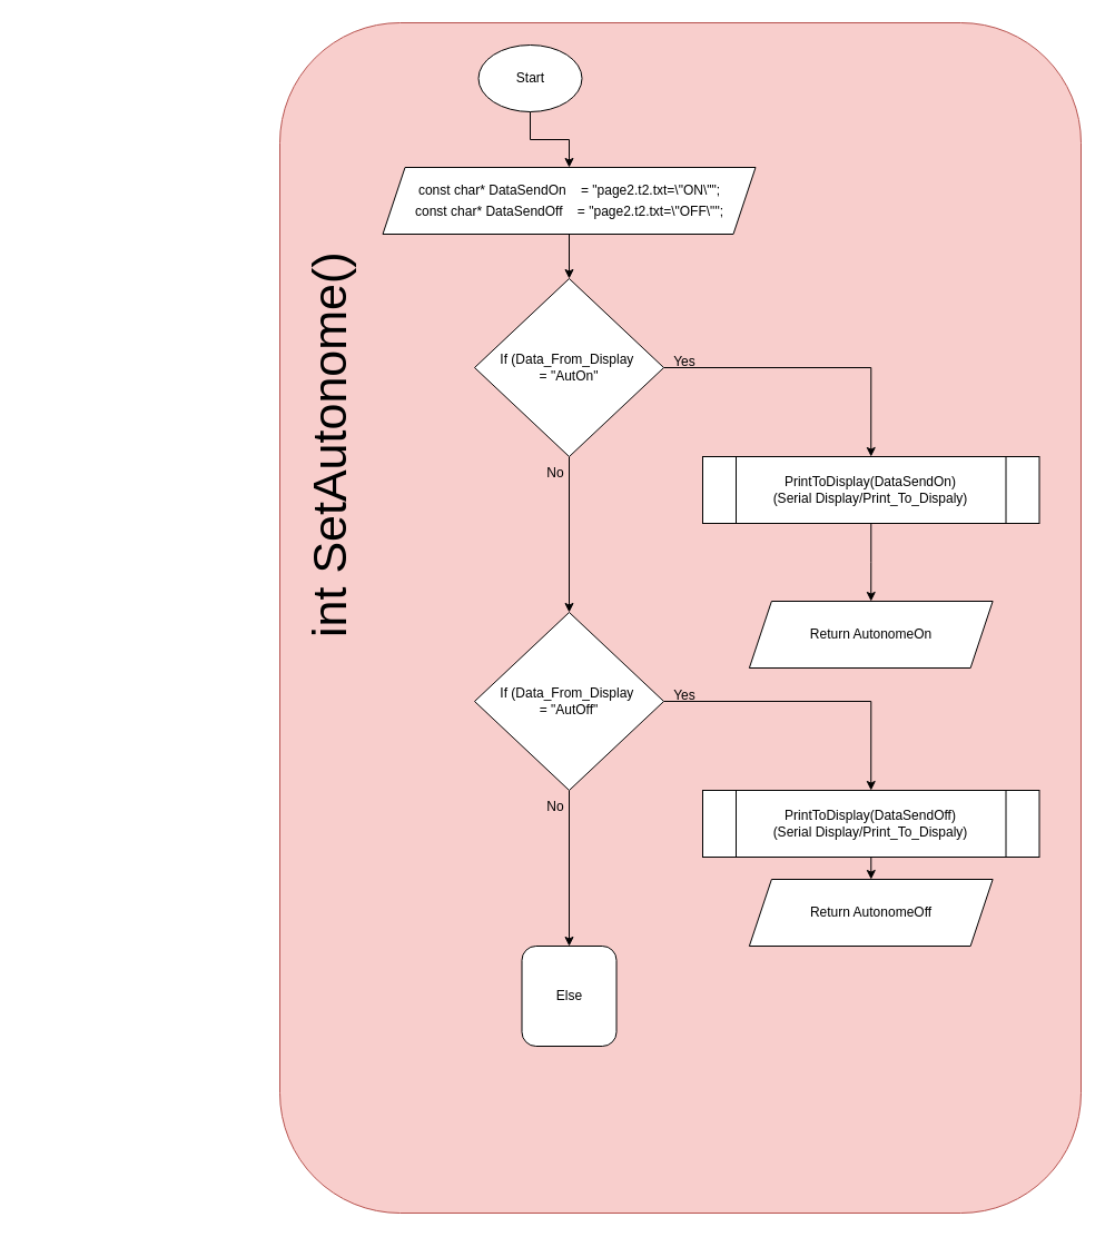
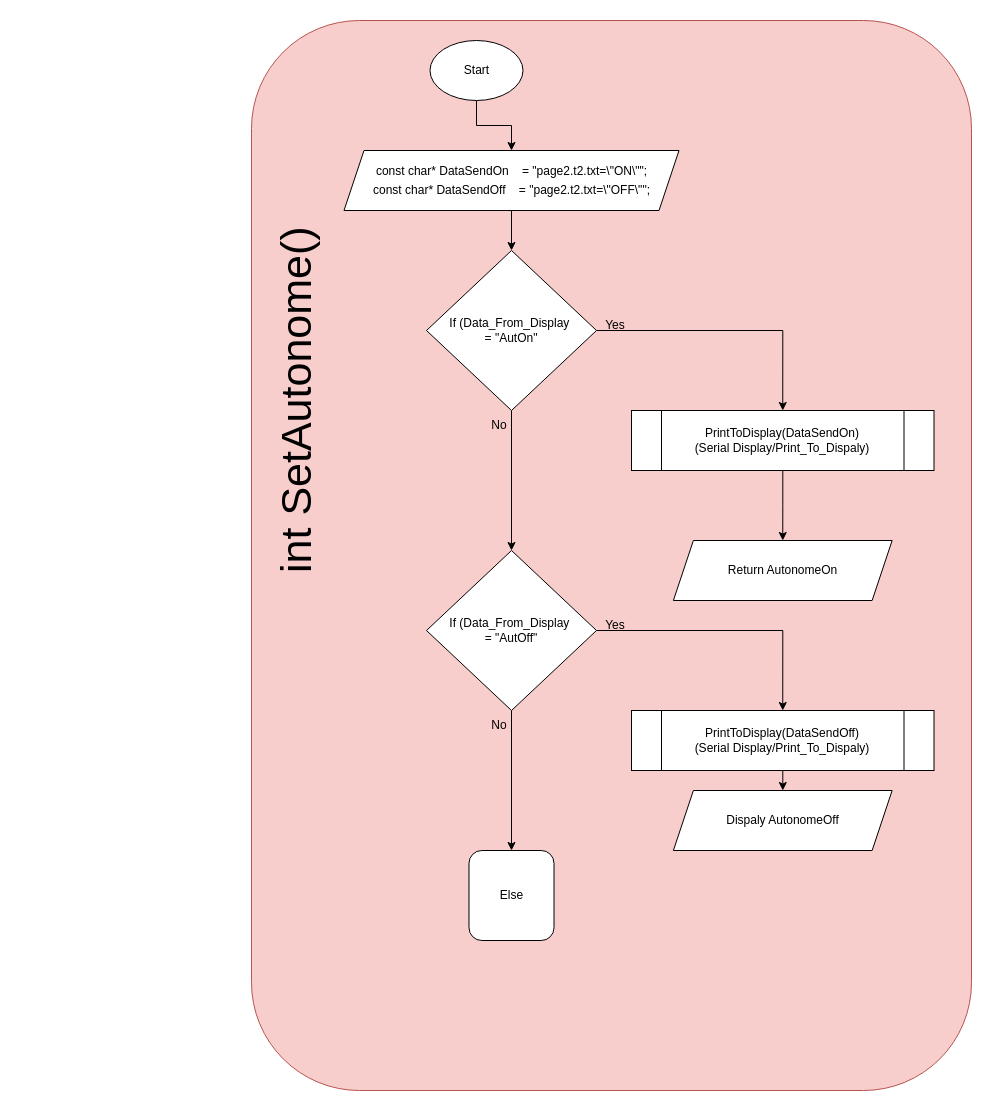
  <mxCell id="0" />
  <mxCell id="1" parent="0" />
  <mxCell id="2" value="" style="rounded=1;whiteSpace=wrap;html=1;fillColor=#f8cecc;strokeColor=#b85450;" parent="1" vertex="1"><mxGeometry x="251" width="720" height="1070" as="geometry" y="20" /></mxCell>
  <mxCell id="3" style="edgeStyle=orthogonalEdgeStyle;rounded=0;orthogonalLoop=1;jettySize=auto;html=1;entryX=0.5;entryY=0;entryDx=0;entryDy=0;" parent="1" source="4" target="7" edge="1"><mxGeometry relative="1" as="geometry" /></mxCell>
  <mxCell id="4" value="Start" style="ellipse;whiteSpace=wrap;html=1;" parent="1" vertex="1"><mxGeometry x="429.5" y="40" width="93" height="60" as="geometry" /></mxCell>
  <mxCell id="5" value="&lt;font style=&quot;font-size: 43px;&quot;&gt;int SetAutonome()&lt;/font&gt;" style="text;html=1;align=center;verticalAlign=middle;whiteSpace=wrap;rounded=0;rotation=-90;" parent="1" vertex="1"><mxGeometry x="20.69" y="360" width="550" height="80" as="geometry" /></mxCell>
  <mxCell id="6" value="" style="edgeStyle=orthogonalEdgeStyle;rounded=0;orthogonalLoop=1;jettySize=auto;html=1;" parent="1" source="7" target="10" edge="1"><mxGeometry relative="1" as="geometry" /></mxCell>
  <mxCell id="7" value="&lt;div style=&quot;&quot;&gt;&lt;div style=&quot;line-height: 19px; white-space: pre;&quot;&gt;&lt;div style=&quot;&quot;&gt;&lt;font style=&quot;font-size: 12px;&quot; face=&quot;Helvetica&quot;&gt;const char* DataSendOn &amp;nbsp; &amp;nbsp;= &quot;page2.t2.txt=\&quot;ON\&quot;&quot;;&lt;/font&gt;&lt;/div&gt;&lt;div style=&quot;&quot;&gt;&lt;span style=&quot;background-color: initial;&quot;&gt;const char* DataSendOff &amp;nbsp; &amp;nbsp;= &quot;page2.t2.txt=\&quot;OFF\&quot;&quot;;&lt;/span&gt;&lt;/div&gt;&lt;/div&gt;&lt;/div&gt;" style="shape=parallelogram;perimeter=parallelogramPerimeter;whiteSpace=wrap;html=1;fixedSize=1;" parent="1" vertex="1"><mxGeometry x="343.5" y="150" width="335" height="60" as="geometry" /></mxCell>
  <mxCell id="8" style="edgeStyle=orthogonalEdgeStyle;rounded=0;orthogonalLoop=1;jettySize=auto;html=1;entryX=0.5;entryY=0;entryDx=0;entryDy=0;" parent="1" source="10" target="12" edge="1"><mxGeometry relative="1" as="geometry" /></mxCell>
  <mxCell id="9" style="edgeStyle=orthogonalEdgeStyle;rounded=0;orthogonalLoop=1;jettySize=auto;html=1;entryX=0.5;entryY=0;entryDx=0;entryDy=0;" parent="1" source="10" target="16" edge="1"><mxGeometry relative="1" as="geometry" /></mxCell>
  <mxCell id="10" value="If (Data_From_Display&amp;nbsp;&lt;div&gt;= &quot;AutOn&quot;&lt;/div&gt;" style="rhombus;whiteSpace=wrap;html=1;" parent="1" vertex="1"><mxGeometry x="426" y="250" width="170" height="160" as="geometry" /></mxCell>
  <mxCell id="11" style="edgeStyle=orthogonalEdgeStyle;rounded=0;orthogonalLoop=1;jettySize=auto;html=1;entryX=0.5;entryY=0;entryDx=0;entryDy=0;" parent="1" source="12" target="13" edge="1"><mxGeometry relative="1" as="geometry" /></mxCell>
  <mxCell id="12" value="&lt;p style=&quot;line-height: 120%;&quot;&gt;&lt;/p&gt;&lt;div style=&quot;line-height: 120%; white-space: pre;&quot;&gt;&lt;span style=&quot;background-color: rgb(255, 255, 255);&quot;&gt;&lt;font style=&quot;font-size: 12px;&quot; face=&quot;Helvetica&quot;&gt;PrintToDisplay(DataSendOn&lt;span style=&quot;&quot;&gt;)&lt;/span&gt;&lt;/font&gt;&lt;/span&gt;&lt;/div&gt;&lt;div style=&quot;line-height: 120%; white-space: pre;&quot;&gt;&lt;span style=&quot;background-color: rgb(255, 255, 255);&quot;&gt;(Serial Display/Print_To_Dispaly)&lt;/span&gt;&lt;/div&gt;&lt;p&gt;&lt;/p&gt;" style="shape=process;whiteSpace=wrap;html=1;backgroundOutline=1;" parent="1" vertex="1"><mxGeometry x="631" y="410" width="302.5" height="60" as="geometry" /></mxCell>
  <mxCell id="13" value="Return AutonomeOn" style="shape=parallelogram;perimeter=parallelogramPerimeter;whiteSpace=wrap;html=1;fixedSize=1;" parent="1" vertex="1"><mxGeometry x="672.88" y="540" width="218.75" height="60" as="geometry" /></mxCell>
  <mxCell id="14" style="edgeStyle=orthogonalEdgeStyle;rounded=0;orthogonalLoop=1;jettySize=auto;html=1;entryX=0.5;entryY=0;entryDx=0;entryDy=0;" parent="1" source="16" target="18" edge="1"><mxGeometry relative="1" as="geometry" /></mxCell>
  <mxCell id="15" style="edgeStyle=orthogonalEdgeStyle;rounded=0;orthogonalLoop=1;jettySize=auto;html=1;entryX=0.5;entryY=0;entryDx=0;entryDy=0;" edge="1" parent="1" source="16" target="21"><mxGeometry relative="1" as="geometry" /></mxCell>
  <mxCell id="16" value="If (Data_From_Display&amp;nbsp;&lt;div&gt;= &quot;AutOff&quot;&lt;/div&gt;" style="rhombus;whiteSpace=wrap;html=1;" parent="1" vertex="1"><mxGeometry x="426" y="550" width="170" height="160" as="geometry" /></mxCell>
  <mxCell id="17" style="edgeStyle=orthogonalEdgeStyle;rounded=0;orthogonalLoop=1;jettySize=auto;html=1;entryX=0.5;entryY=0;entryDx=0;entryDy=0;" parent="1" source="18" target="19" edge="1"><mxGeometry relative="1" as="geometry" /></mxCell>
  <mxCell id="18" value="&lt;p style=&quot;line-height: 120%;&quot;&gt;&lt;/p&gt;&lt;div style=&quot;line-height: 120%; white-space: pre;&quot;&gt;&lt;span style=&quot;background-color: rgb(255, 255, 255);&quot;&gt;&lt;font style=&quot;font-size: 12px;&quot; face=&quot;Helvetica&quot;&gt;PrintToDisplay(DataSendOff&lt;span style=&quot;&quot;&gt;)&lt;/span&gt;&lt;/font&gt;&lt;/span&gt;&lt;/div&gt;&lt;div style=&quot;line-height: 120%; white-space: pre;&quot;&gt;&lt;span style=&quot;background-color: rgb(255, 255, 255);&quot;&gt;(Serial Display/Print_To_Dispaly)&lt;/span&gt;&lt;/div&gt;&lt;p&gt;&lt;/p&gt;" style="shape=process;whiteSpace=wrap;html=1;backgroundOutline=1;" parent="1" vertex="1"><mxGeometry x="631" y="710" width="302.5" height="60" as="geometry" /></mxCell>
- <mxCell id="19" value="Return AutonomeOff" style="shape=parallelogram;perimeter=parallelogramPerimeter;whiteSpace=wrap;html=1;fixedSize=1;" parent="1" vertex="1"><mxGeometry x="672.88" y="790" width="218.75" height="60" as="geometry" /></mxCell>
+ <mxCell id="19" value="Dispaly AutonomeOff" style="shape=parallelogram;perimeter=parallelogramPerimeter;whiteSpace=wrap;html=1;fixedSize=1;" parent="1" vertex="1"><mxGeometry x="672.88" y="790" width="218.75" height="60" as="geometry" /></mxCell>
  <mxCell id="20" style="edgeStyle=orthogonalEdgeStyle;rounded=0;orthogonalLoop=1;jettySize=auto;html=1;entryX=0.5;entryY=0;entryDx=0;entryDy=0;" parent="1" edge="1"><mxGeometry relative="1" as="geometry"><mxPoint x="782.25" y="1070" as="sourcePoint" /></mxGeometry></mxCell>
  <mxCell id="21" value="Else" style="whiteSpace=wrap;html=1;rounded=1;" parent="1" vertex="1"><mxGeometry x="468.51" y="850" width="85" height="90" as="geometry" /></mxCell>
  <mxCell id="22" value="No" style="text;html=1;strokeColor=none;fillColor=none;align=center;verticalAlign=middle;whiteSpace=wrap;rounded=0;" parent="1" vertex="1"><mxGeometry x="468.5" y="710" width="60" height="30" as="geometry" /></mxCell>
  <mxCell id="23" value="Yes" style="text;html=1;strokeColor=none;fillColor=none;align=center;verticalAlign=middle;whiteSpace=wrap;rounded=0;" parent="1" vertex="1"><mxGeometry x="585" y="610" width="60" height="30" as="geometry" /></mxCell>
  <mxCell id="24" value="No" style="text;html=1;strokeColor=none;fillColor=none;align=center;verticalAlign=middle;whiteSpace=wrap;rounded=0;" parent="1" vertex="1"><mxGeometry x="468.5" y="410" width="60" height="30" as="geometry" /></mxCell>
  <mxCell id="25" value="Yes" style="text;html=1;strokeColor=none;fillColor=none;align=center;verticalAlign=middle;whiteSpace=wrap;rounded=0;" parent="1" vertex="1"><mxGeometry x="585" y="310" width="60" height="30" as="geometry" /></mxCell>
